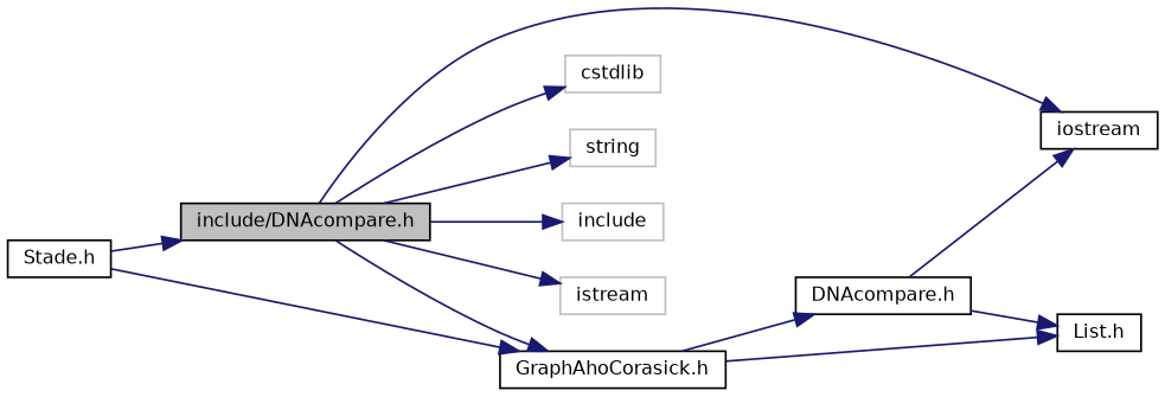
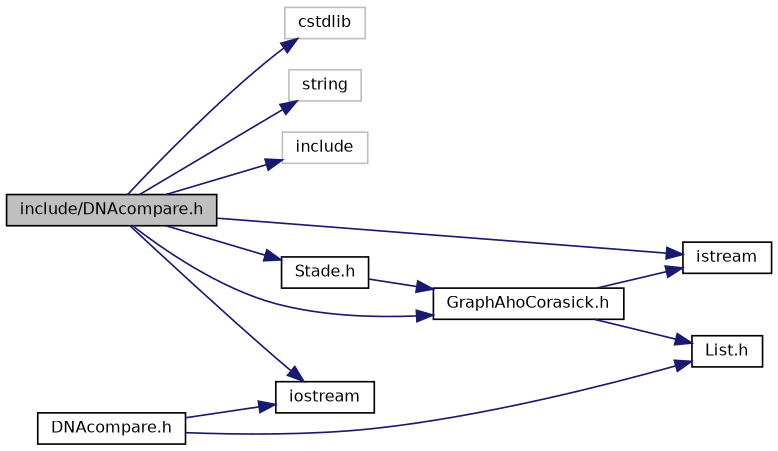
  digraph {
    rankdir=LR
    node [color=black fillcolor=white fontname=Helvetica fontsize=10 shape=record style=filled]
    edge [color=midnightblue fontname=Helvetica fontsize=10 labelfontname=Helvetica labelfontsize=10 style=solid]
    n1 [fillcolor=grey75 fontcolor=black height=0.2 label="include/DNAcompare.h" width=0.4]
    n2 [height=0.2 label=iostream width=0.4]
    n3 [color=grey75 height=0.2 label=cstdlib width=0.4]
    n4 [color=grey75 height=0.2 label=string width=0.4]
    n5 [color=grey75 height=0.2 label=include width=0.4]
-   n6 [color=grey75 height=0.2 label=istream width=0.4]
+   n6 [height=0.2 label=istream width=0.4]
    n7 [height=0.2 label="Stade.h" width=0.4]
    n8 [height=0.2 label="GraphAhoCorasick.h" width=0.4]
    n9 [height=0.2 label="List.h" width=0.4]
    n10 [height=0.2 label="DNAcompare.h" width=0.4]
    n1 -> n2
    n1 -> n3
    n1 -> n4
    n1 -> n5
    n1 -> n6
-   n7 -> n1
+   n1 -> n7
    n1 -> n8
    n7 -> n8
    n8 -> n9
-   n8 -> n10
+   n8 -> n6
    n10 -> n2
    n10 -> n9
  }
